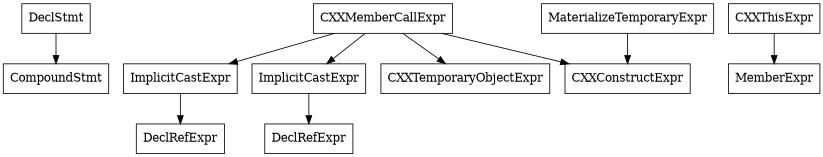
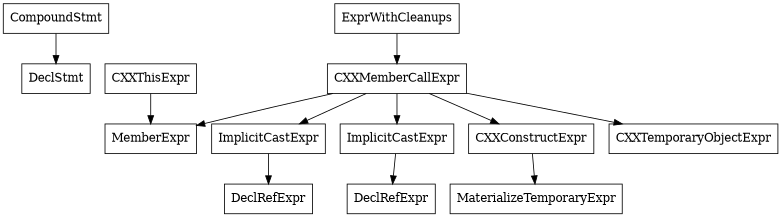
  digraph {
    node [shape=record]
    n1 [label="{CompoundStmt}"]
    n2 [label="{DeclStmt}"]
+   n3 [label="{ExprWithCleanups}"]
    n4 [label="{CXXMemberCallExpr}"]
    n5 [label="{MemberExpr}"]
    n6 [label="{ImplicitCastExpr}"]
    n7 [label="{ImplicitCastExpr}"]
    n8 [label="{CXXConstructExpr}"]
    n9 [label="{CXXTemporaryObjectExpr}"]
    n10 [label="{DeclRefExpr}"]
    n11 [label="{DeclRefExpr}"]
    n12 [label="{MaterializeTemporaryExpr}"]
    n13 [label="{CXXThisExpr}"]
-   n2 -> n1
+   n1 -> n2
+   n3 -> n4
+   n4 -> n5
    n4 -> n6
    n4 -> n7
    n4 -> n8
    n4 -> n9
    n6 -> n10
    n7 -> n11
-   n12 -> n8
+   n8 -> n12
    n13 -> n5
  }
